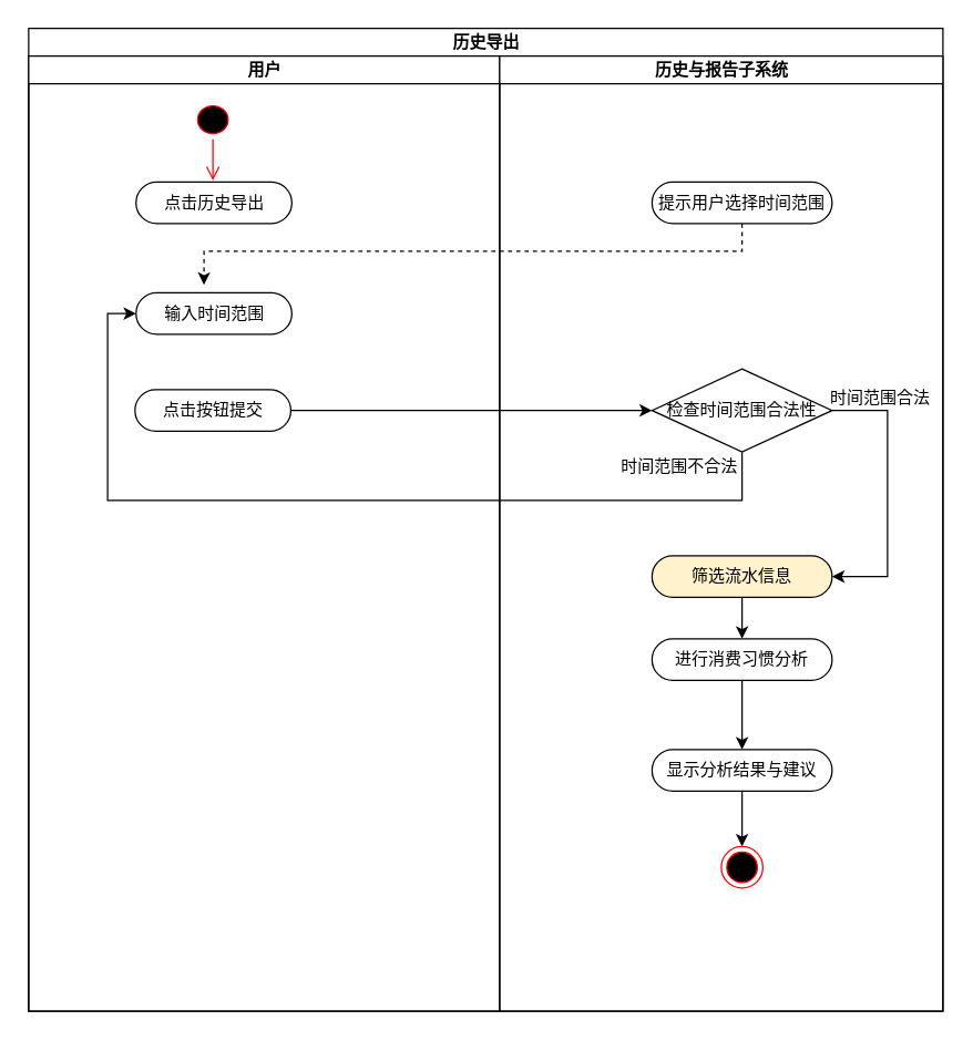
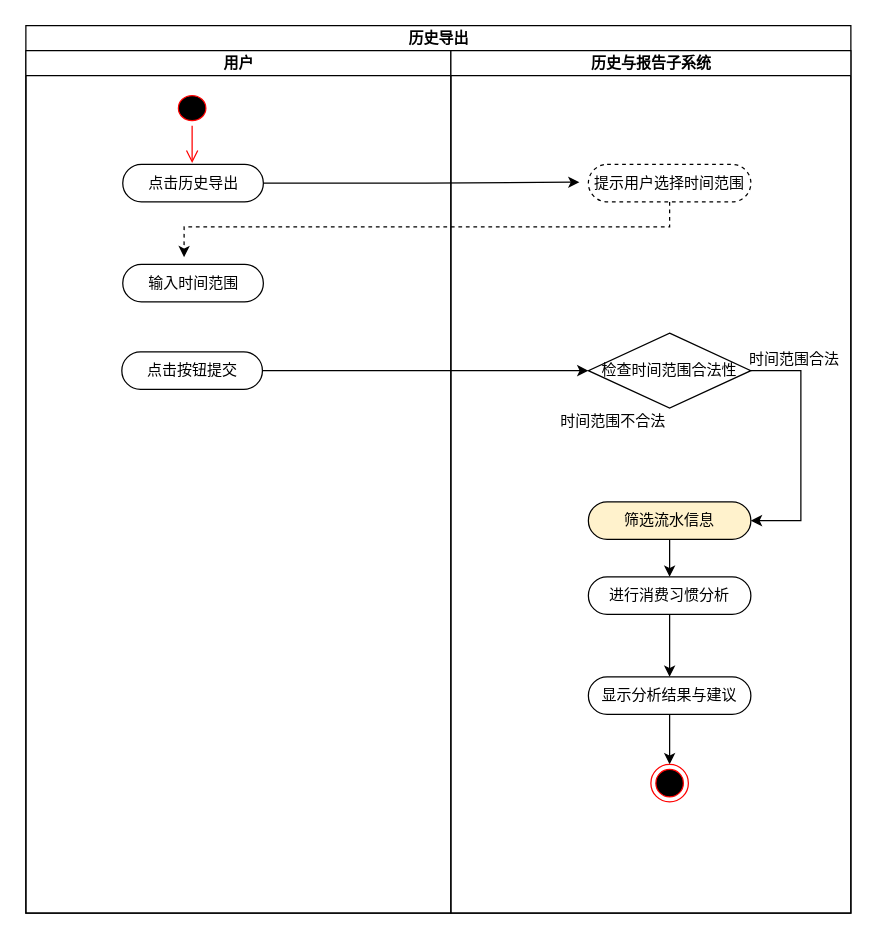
  <mxCell id="0" />
  <mxCell id="1" parent="0" />
  <mxCell id="2" value="历史导出" style="swimlane;childLayout=stackLayout;resizeParent=1;resizeParentMax=0;startSize=20;html=1;" parent="1" vertex="1"><mxGeometry x="20" y="20" width="660" height="710" as="geometry" /></mxCell>
+ <mxCell id="3" style="edgeStyle=orthogonalEdgeStyle;rounded=0;orthogonalLoop=1;jettySize=auto;html=1;entryX=-0.055;entryY=0.474;entryDx=0;entryDy=0;entryPerimeter=0;" parent="2" source="10" target="14" edge="1"><mxGeometry relative="1" as="geometry" /></mxCell>
  <mxCell id="4" style="edgeStyle=orthogonalEdgeStyle;rounded=0;orthogonalLoop=1;jettySize=auto;html=1;entryX=0.436;entryY=-0.192;entryDx=0;entryDy=0;entryPerimeter=0;dashed=1;" parent="2" source="14" target="11" edge="1"><mxGeometry relative="1" as="geometry"><Array as="points"><mxPoint x="515" y="161" /><mxPoint x="127" y="161" /></Array></mxGeometry></mxCell>
  <mxCell id="5" style="edgeStyle=orthogonalEdgeStyle;rounded=0;orthogonalLoop=1;jettySize=auto;html=1;entryX=0;entryY=0.5;entryDx=0;entryDy=0;" parent="2" source="12" target="16" edge="1"><mxGeometry relative="1" as="geometry" /></mxCell>
- <mxCell id="6" style="edgeStyle=orthogonalEdgeStyle;rounded=0;orthogonalLoop=1;jettySize=auto;html=1;entryX=0;entryY=0.5;entryDx=0;entryDy=0;" parent="2" source="16" target="11" edge="1"><mxGeometry relative="1" as="geometry"><Array as="points"><mxPoint x="515" y="341" /><mxPoint x="57" y="341" /><mxPoint x="57" y="206" /></Array></mxGeometry></mxCell>
  <mxCell id="7" value="用户" style="swimlane;startSize=20;html=1;" parent="2" vertex="1"><mxGeometry y="20" width="340" height="690" as="geometry" /></mxCell>
  <mxCell id="8" value="" style="ellipse;html=1;shape=startState;fillColor=#000000;strokeColor=#ff0000;" parent="7" vertex="1"><mxGeometry x="118" y="32" width="30" height="28" as="geometry" /></mxCell>
  <mxCell id="9" value="" style="edgeStyle=orthogonalEdgeStyle;html=1;verticalAlign=bottom;endArrow=open;endSize=8;strokeColor=#ff0000;rounded=0;" parent="7" edge="1"><mxGeometry relative="1" as="geometry"><mxPoint x="133.0" y="90" as="targetPoint" /><mxPoint x="133.0" y="60" as="sourcePoint" /></mxGeometry></mxCell>
  <mxCell id="10" value="点击历史导出" style="rounded=1;whiteSpace=wrap;html=1;shadow=0;comic=0;labelBackgroundColor=none;strokeWidth=1;fontFamily=Verdana;fontSize=12;align=center;arcSize=50;" parent="7" vertex="1"><mxGeometry x="77.5" y="91" width="112.5" height="30" as="geometry" /></mxCell>
  <mxCell id="11" value="输入时间范围" style="rounded=1;whiteSpace=wrap;html=1;shadow=0;comic=0;labelBackgroundColor=none;strokeWidth=1;fontFamily=Verdana;fontSize=12;align=center;arcSize=50;" parent="7" vertex="1"><mxGeometry x="77.5" y="171" width="112.5" height="30" as="geometry" /></mxCell>
  <mxCell id="12" value="点击按钮提交" style="rounded=1;whiteSpace=wrap;html=1;shadow=0;comic=0;labelBackgroundColor=none;strokeWidth=1;fontFamily=Verdana;fontSize=12;align=center;arcSize=50;" parent="7" vertex="1"><mxGeometry x="76.75" y="241" width="112.5" height="30" as="geometry" /></mxCell>
  <mxCell id="13" value="历史与报告子系统" style="swimlane;startSize=20;html=1;" parent="2" vertex="1"><mxGeometry x="340" y="20" width="320" height="690" as="geometry" /></mxCell>
- <mxCell id="14" value="提示用户选择时间范围" style="rounded=1;whiteSpace=wrap;html=1;shadow=0;comic=0;labelBackgroundColor=none;strokeWidth=1;fontFamily=Verdana;fontSize=12;align=center;arcSize=50;" parent="13" vertex="1"><mxGeometry x="110" y="91" width="130" height="30" as="geometry" /></mxCell>
+ <mxCell id="14" value="提示用户选择时间范围" style="rounded=1;whiteSpace=wrap;html=1;shadow=0;comic=0;labelBackgroundColor=none;strokeWidth=1;fontFamily=Verdana;fontSize=12;align=center;arcSize=50;dashed=1;" parent="13" vertex="1"><mxGeometry x="110" y="91" width="130" height="30" as="geometry" /></mxCell>
  <mxCell id="15" style="edgeStyle=orthogonalEdgeStyle;rounded=0;orthogonalLoop=1;jettySize=auto;html=1;entryX=1;entryY=0.5;entryDx=0;entryDy=0;" parent="13" source="16" target="19" edge="1"><mxGeometry relative="1" as="geometry"><Array as="points"><mxPoint x="280" y="256" /><mxPoint x="280" y="376" /></Array></mxGeometry></mxCell>
  <mxCell id="16" value="检查时间范围合法性" style="rhombus;whiteSpace=wrap;html=1;" parent="13" vertex="1"><mxGeometry x="110.0" y="226" width="130" height="60" as="geometry" /></mxCell>
  <mxCell id="17" value="时间范围不合法" style="text;html=1;strokeColor=none;fillColor=none;align=center;verticalAlign=middle;whiteSpace=wrap;rounded=0;" parent="13" vertex="1"><mxGeometry x="85.0" y="282" width="90" height="30" as="geometry" /></mxCell>
  <mxCell id="18" style="edgeStyle=orthogonalEdgeStyle;rounded=0;orthogonalLoop=1;jettySize=auto;html=1;exitX=0.5;exitY=1;exitDx=0;exitDy=0;entryX=0.5;entryY=0;entryDx=0;entryDy=0;" parent="13" source="19" target="22" edge="1"><mxGeometry relative="1" as="geometry" /></mxCell>
  <mxCell id="19" value="筛选流水信息" style="rounded=1;whiteSpace=wrap;html=1;shadow=0;comic=0;labelBackgroundColor=none;strokeWidth=1;fontFamily=Verdana;fontSize=12;align=center;arcSize=50;fillColor=#fff2cc;" parent="13" vertex="1"><mxGeometry x="110" y="361" width="130" height="30" as="geometry" /></mxCell>
  <mxCell id="20" value="时间范围合法" style="text;html=1;strokeColor=none;fillColor=none;align=center;verticalAlign=middle;whiteSpace=wrap;rounded=0;" parent="13" vertex="1"><mxGeometry x="230.0" y="232" width="90" height="30" as="geometry" /></mxCell>
  <mxCell id="21" style="edgeStyle=orthogonalEdgeStyle;rounded=0;orthogonalLoop=1;jettySize=auto;html=1;exitX=0.5;exitY=1;exitDx=0;exitDy=0;entryX=0.5;entryY=0;entryDx=0;entryDy=0;" parent="13" source="22" target="24" edge="1"><mxGeometry relative="1" as="geometry" /></mxCell>
  <mxCell id="22" value="进行消费习惯分析" style="rounded=1;whiteSpace=wrap;html=1;shadow=0;comic=0;labelBackgroundColor=none;strokeWidth=1;fontFamily=Verdana;fontSize=12;align=center;arcSize=50;" parent="13" vertex="1"><mxGeometry x="110" y="421" width="130" height="30" as="geometry" /></mxCell>
  <mxCell id="23" style="edgeStyle=orthogonalEdgeStyle;rounded=0;orthogonalLoop=1;jettySize=auto;html=1;entryX=0.5;entryY=0;entryDx=0;entryDy=0;" parent="13" source="24" target="25" edge="1"><mxGeometry relative="1" as="geometry" /></mxCell>
  <mxCell id="24" value="显示分析结果与建议" style="rounded=1;whiteSpace=wrap;html=1;shadow=0;comic=0;labelBackgroundColor=none;strokeWidth=1;fontFamily=Verdana;fontSize=12;align=center;arcSize=50;" parent="13" vertex="1"><mxGeometry x="110" y="501" width="130" height="30" as="geometry" /></mxCell>
  <mxCell id="25" value="" style="ellipse;html=1;shape=endState;fillColor=#000000;strokeColor=#ff0000;" parent="13" vertex="1"><mxGeometry x="160.0" y="571" width="30" height="30" as="geometry" /></mxCell>
